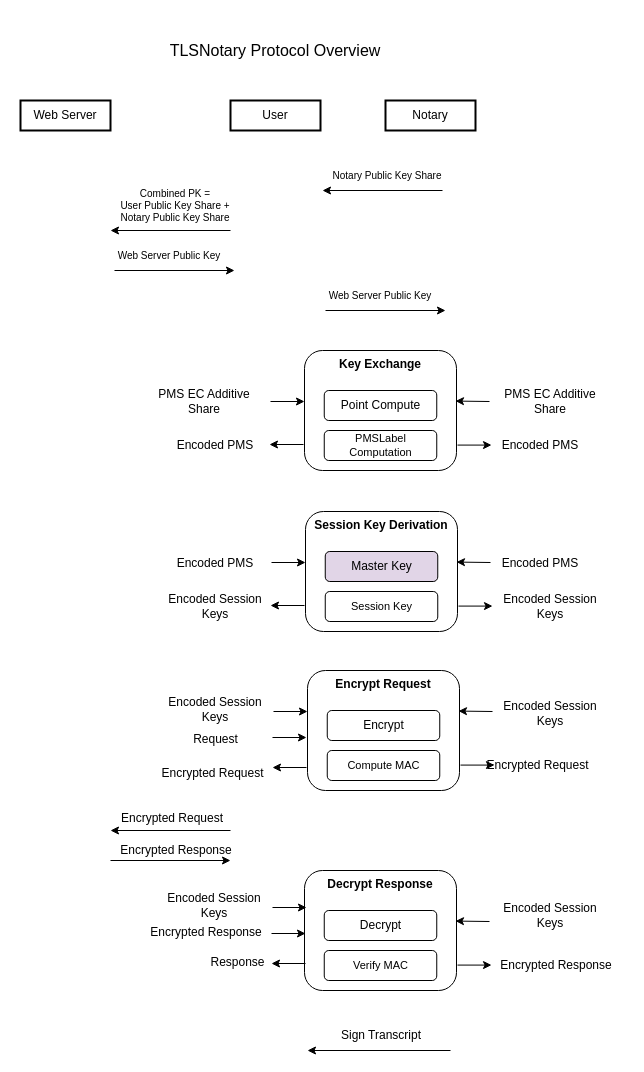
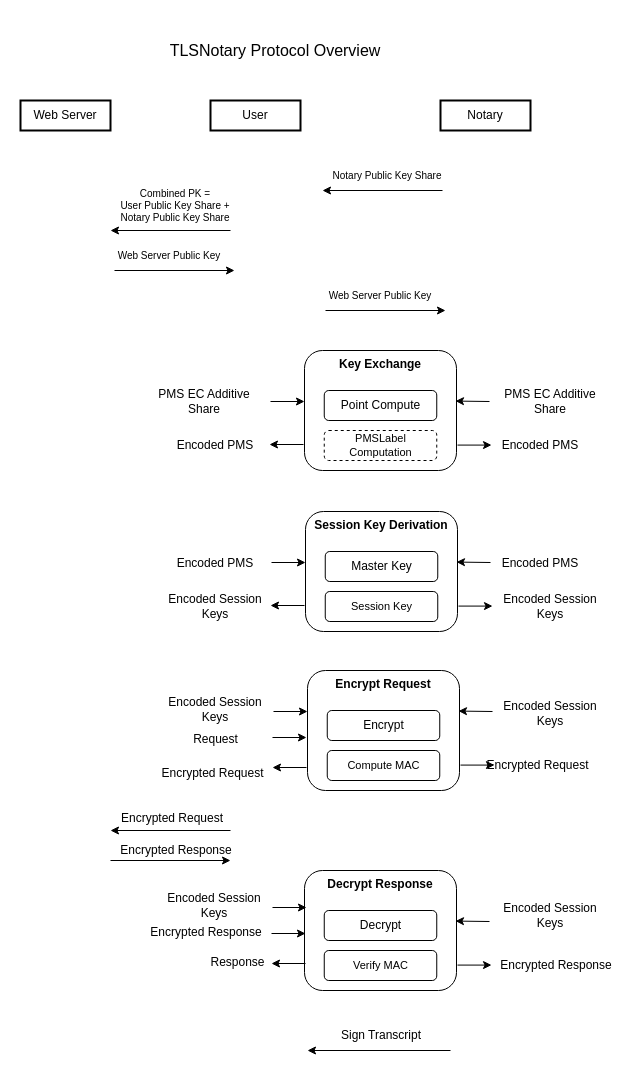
  <mxCell id="0" />
  <mxCell id="1" parent="0" />
  <mxCell id="2" value="TLSNotary Protocol Overview" style="text;html=1;strokeColor=none;fillColor=none;align=center;verticalAlign=middle;whiteSpace=wrap;rounded=0;fontSize=16;" vertex="1" parent="1"><mxGeometry x="110" y="20" width="330" height="60" as="geometry" /></mxCell>
  <mxCell id="3" value="Web Server" style="text;html=1;strokeColor=default;fillColor=none;align=center;verticalAlign=middle;whiteSpace=wrap;rounded=0;strokeWidth=2;" vertex="1" parent="1"><mxGeometry x="20" y="100" width="90" height="30" as="geometry" /></mxCell>
- <mxCell id="4" value="User" style="text;html=1;strokeColor=default;fillColor=none;align=center;verticalAlign=middle;whiteSpace=wrap;rounded=0;strokeWidth=2;" vertex="1" parent="1"><mxGeometry x="230" y="100" width="90" height="30" as="geometry" /></mxCell>
- <mxCell id="5" value="Notary" style="text;html=1;strokeColor=default;fillColor=none;align=center;verticalAlign=middle;whiteSpace=wrap;rounded=0;strokeWidth=2;" vertex="1" parent="1"><mxGeometry x="385" y="100" width="90" height="30" as="geometry" /></mxCell>
+ <mxCell id="4" value="User" style="text;html=1;strokeColor=default;fillColor=none;align=center;verticalAlign=middle;whiteSpace=wrap;rounded=0;strokeWidth=2;" vertex="1" parent="1"><mxGeometry x="210" y="100" width="90" height="30" as="geometry" /></mxCell>
+ <mxCell id="5" value="Notary" style="text;html=1;strokeColor=default;fillColor=none;align=center;verticalAlign=middle;whiteSpace=wrap;rounded=0;strokeWidth=2;" vertex="1" parent="1"><mxGeometry x="440" y="100" width="90" height="30" as="geometry" /></mxCell>
  <mxCell id="6" value="" style="group" vertex="1" connectable="0" parent="1"><mxGeometry x="322" y="160" width="130" height="30" as="geometry" /></mxCell>
  <mxCell id="7" value="" style="endArrow=classic;html=1;rounded=0;" edge="1" parent="6"><mxGeometry width="50" height="50" relative="1" as="geometry"><mxPoint x="120" y="30" as="sourcePoint" /><mxPoint y="30" as="targetPoint" /></mxGeometry></mxCell>
  <mxCell id="8" value="&lt;font style=&quot;font-size: 10px;&quot;&gt;Notary Public Key Share&lt;br&gt;&lt;/font&gt;" style="text;html=1;strokeColor=none;fillColor=none;align=center;verticalAlign=middle;whiteSpace=wrap;rounded=0;" vertex="1" parent="6"><mxGeometry width="130" height="30" as="geometry" /></mxCell>
  <mxCell id="9" value="" style="endArrow=classic;html=1;rounded=0;" edge="1" parent="1"><mxGeometry width="50" height="50" relative="1" as="geometry"><mxPoint x="230" y="230" as="sourcePoint" /><mxPoint x="110" y="230" as="targetPoint" /></mxGeometry></mxCell>
  <mxCell id="10" value="&lt;div style=&quot;font-size: 10px;&quot;&gt;&lt;font style=&quot;font-size: 10px;&quot;&gt;Combined PK =&lt;/font&gt;&lt;/div&gt;&lt;div style=&quot;font-size: 10px;&quot;&gt;&lt;font style=&quot;font-size: 10px;&quot;&gt;User Public Key Share +&lt;/font&gt;&lt;/div&gt;&lt;div style=&quot;font-size: 10px;&quot;&gt;&lt;font style=&quot;font-size: 10px;&quot;&gt;Notary Public Key Share&lt;font style=&quot;font-size: 10px;&quot;&gt;&lt;br&gt;&lt;/font&gt;&lt;/font&gt;&lt;/div&gt;" style="text;html=1;strokeColor=none;fillColor=none;align=center;verticalAlign=middle;whiteSpace=wrap;rounded=0;" vertex="1" parent="1"><mxGeometry x="110" y="190" width="130" height="30" as="geometry" /></mxCell>
  <mxCell id="11" value="" style="endArrow=classic;html=1;rounded=0;" edge="1" parent="1"><mxGeometry width="50" height="50" relative="1" as="geometry"><mxPoint x="114" y="270" as="sourcePoint" /><mxPoint x="234" y="270" as="targetPoint" /></mxGeometry></mxCell>
  <mxCell id="12" value="Web Server Public Key" style="text;html=1;strokeColor=none;fillColor=none;align=center;verticalAlign=middle;whiteSpace=wrap;rounded=0;fontSize=10;" vertex="1" parent="1"><mxGeometry x="114" y="240" width="110" height="30" as="geometry" /></mxCell>
  <mxCell id="13" value="" style="endArrow=classic;html=1;rounded=0;" edge="1" parent="1"><mxGeometry width="50" height="50" relative="1" as="geometry"><mxPoint x="325" y="310" as="sourcePoint" /><mxPoint x="445" y="310" as="targetPoint" /></mxGeometry></mxCell>
  <mxCell id="14" value="Web Server Public Key" style="text;html=1;strokeColor=none;fillColor=none;align=center;verticalAlign=middle;whiteSpace=wrap;rounded=0;fontSize=10;" vertex="1" parent="1"><mxGeometry x="325" y="280" width="110" height="30" as="geometry" /></mxCell>
  <mxCell id="15" value="&lt;b&gt;Key Exchange&lt;/b&gt;" style="rounded=1;whiteSpace=wrap;html=1;verticalAlign=top;" vertex="1" parent="1"><mxGeometry x="304" y="350" width="152" height="120" as="geometry" /></mxCell>
  <mxCell id="16" value="Point Compute" style="rounded=1;whiteSpace=wrap;html=1;" vertex="1" parent="1"><mxGeometry x="323.75" y="390" width="112.5" height="30" as="geometry" /></mxCell>
  <mxCell id="17" value="" style="endArrow=classic;html=1;rounded=0;" edge="1" parent="1"><mxGeometry width="50" height="50" relative="1" as="geometry"><mxPoint x="270" y="401" as="sourcePoint" /><mxPoint x="304" y="401" as="targetPoint" /></mxGeometry></mxCell>
  <mxCell id="18" value="" style="endArrow=classic;html=1;rounded=0;" edge="1" parent="1"><mxGeometry width="50" height="50" relative="1" as="geometry"><mxPoint x="303" y="444" as="sourcePoint" /><mxPoint x="269" y="444" as="targetPoint" /></mxGeometry></mxCell>
- <mxCell id="19" value="&lt;div style=&quot;font-size: 11px;&quot;&gt;PMSLabel&lt;/div&gt;&lt;div style=&quot;font-size: 11px;&quot;&gt;Computation&lt;br style=&quot;font-size: 11px;&quot;&gt;&lt;/div&gt;" style="rounded=1;whiteSpace=wrap;html=1;fontSize=11;" vertex="1" parent="1"><mxGeometry x="323.75" y="430" width="112.5" height="30" as="geometry" /></mxCell>
+ <mxCell id="19" value="&lt;div style=&quot;font-size: 11px;&quot;&gt;PMSLabel&lt;/div&gt;&lt;div style=&quot;font-size: 11px;&quot;&gt;Computation&lt;br style=&quot;font-size: 11px;&quot;&gt;&lt;/div&gt;" style="rounded=1;whiteSpace=wrap;html=1;fontSize=11;dashed=1;" vertex="1" parent="1"><mxGeometry x="323.75" y="430" width="112.5" height="30" as="geometry" /></mxCell>
  <mxCell id="20" value="" style="endArrow=classic;html=1;rounded=0;" edge="1" parent="1"><mxGeometry width="50" height="50" relative="1" as="geometry"><mxPoint x="489" y="401" as="sourcePoint" /><mxPoint x="455" y="400.58" as="targetPoint" /></mxGeometry></mxCell>
  <mxCell id="21" value="" style="endArrow=classic;html=1;rounded=0;" edge="1" parent="1"><mxGeometry width="50" height="50" relative="1" as="geometry"><mxPoint x="457" y="444.58" as="sourcePoint" /><mxPoint x="491" y="444.58" as="targetPoint" /></mxGeometry></mxCell>
  <mxCell id="22" value="&lt;b&gt;Session Key Derivation&lt;br&gt;&lt;/b&gt;" style="rounded=1;whiteSpace=wrap;html=1;verticalAlign=top;" vertex="1" parent="1"><mxGeometry x="305" y="511" width="152" height="120" as="geometry" /></mxCell>
- <mxCell id="23" value="Master Key" style="rounded=1;whiteSpace=wrap;html=1;fillColor=#e1d5e7;" vertex="1" parent="1"><mxGeometry x="324.75" y="551" width="112.5" height="30" as="geometry" /></mxCell>
+ <mxCell id="23" value="Master Key" style="rounded=1;whiteSpace=wrap;html=1;" vertex="1" parent="1"><mxGeometry x="324.75" y="551" width="112.5" height="30" as="geometry" /></mxCell>
  <mxCell id="24" value="" style="endArrow=classic;html=1;rounded=0;" edge="1" parent="1"><mxGeometry width="50" height="50" relative="1" as="geometry"><mxPoint x="271" y="562" as="sourcePoint" /><mxPoint x="305" y="562" as="targetPoint" /></mxGeometry></mxCell>
  <mxCell id="25" value="" style="endArrow=classic;html=1;rounded=0;" edge="1" parent="1"><mxGeometry width="50" height="50" relative="1" as="geometry"><mxPoint x="304" y="605" as="sourcePoint" /><mxPoint x="270" y="605" as="targetPoint" /></mxGeometry></mxCell>
  <mxCell id="26" value="Session Key" style="rounded=1;whiteSpace=wrap;html=1;fontSize=11;" vertex="1" parent="1"><mxGeometry x="324.75" y="591" width="112.5" height="30" as="geometry" /></mxCell>
  <mxCell id="27" value="" style="endArrow=classic;html=1;rounded=0;" edge="1" parent="1"><mxGeometry width="50" height="50" relative="1" as="geometry"><mxPoint x="490" y="562" as="sourcePoint" /><mxPoint x="456" y="561.58" as="targetPoint" /></mxGeometry></mxCell>
  <mxCell id="28" value="" style="endArrow=classic;html=1;rounded=0;" edge="1" parent="1"><mxGeometry width="50" height="50" relative="1" as="geometry"><mxPoint x="458" y="605.58" as="sourcePoint" /><mxPoint x="492" y="605.58" as="targetPoint" /></mxGeometry></mxCell>
  <mxCell id="29" value="&lt;b&gt;Encrypt Request&lt;br&gt;&lt;/b&gt;" style="rounded=1;whiteSpace=wrap;html=1;verticalAlign=top;" vertex="1" parent="1"><mxGeometry x="307" y="670" width="152" height="120" as="geometry" /></mxCell>
  <mxCell id="30" value="Encrypt" style="rounded=1;whiteSpace=wrap;html=1;" vertex="1" parent="1"><mxGeometry x="326.75" y="710" width="112.5" height="30" as="geometry" /></mxCell>
  <mxCell id="31" value="" style="endArrow=classic;html=1;rounded=0;" edge="1" parent="1"><mxGeometry width="50" height="50" relative="1" as="geometry"><mxPoint x="273" y="711" as="sourcePoint" /><mxPoint x="307" y="711" as="targetPoint" /></mxGeometry></mxCell>
  <mxCell id="32" value="" style="endArrow=classic;html=1;rounded=0;" edge="1" parent="1"><mxGeometry width="50" height="50" relative="1" as="geometry"><mxPoint x="306" y="767" as="sourcePoint" /><mxPoint x="272" y="767" as="targetPoint" /></mxGeometry></mxCell>
  <mxCell id="33" value="Compute MAC" style="rounded=1;whiteSpace=wrap;html=1;fontSize=11;" vertex="1" parent="1"><mxGeometry x="326.75" y="750" width="112.5" height="30" as="geometry" /></mxCell>
  <mxCell id="34" value="" style="endArrow=classic;html=1;rounded=0;" edge="1" parent="1"><mxGeometry width="50" height="50" relative="1" as="geometry"><mxPoint x="492" y="711" as="sourcePoint" /><mxPoint x="458" y="710.58" as="targetPoint" /></mxGeometry></mxCell>
  <mxCell id="35" value="" style="endArrow=classic;html=1;rounded=0;" edge="1" parent="1"><mxGeometry width="50" height="50" relative="1" as="geometry"><mxPoint x="460" y="764.58" as="sourcePoint" /><mxPoint x="494" y="764.58" as="targetPoint" /></mxGeometry></mxCell>
  <mxCell id="36" value="PMS EC Additive Share" style="text;html=1;strokeColor=none;fillColor=none;align=center;verticalAlign=middle;whiteSpace=wrap;rounded=0;" vertex="1" parent="1"><mxGeometry x="144" y="386" width="120" height="30" as="geometry" /></mxCell>
  <mxCell id="37" value="&lt;b&gt;Decrypt Response&lt;br&gt;&lt;/b&gt;" style="rounded=1;whiteSpace=wrap;html=1;verticalAlign=top;" vertex="1" parent="1"><mxGeometry x="304" y="870" width="152" height="120" as="geometry" /></mxCell>
  <mxCell id="38" value="Decrypt" style="rounded=1;whiteSpace=wrap;html=1;" vertex="1" parent="1"><mxGeometry x="323.75" y="910" width="112.5" height="30" as="geometry" /></mxCell>
  <mxCell id="39" value="Verify MAC" style="rounded=1;whiteSpace=wrap;html=1;fontSize=11;" vertex="1" parent="1"><mxGeometry x="323.75" y="950" width="112.5" height="30" as="geometry" /></mxCell>
  <mxCell id="40" value="" style="endArrow=classic;html=1;rounded=0;" edge="1" parent="1"><mxGeometry width="50" height="50" relative="1" as="geometry"><mxPoint x="489" y="921" as="sourcePoint" /><mxPoint x="455" y="920.58" as="targetPoint" /></mxGeometry></mxCell>
  <mxCell id="41" value="" style="endArrow=classic;html=1;rounded=0;" edge="1" parent="1"><mxGeometry width="50" height="50" relative="1" as="geometry"><mxPoint x="457" y="964.58" as="sourcePoint" /><mxPoint x="491" y="964.58" as="targetPoint" /></mxGeometry></mxCell>
  <mxCell id="42" value="PMS EC Additive Share" style="text;html=1;strokeColor=none;fillColor=none;align=center;verticalAlign=middle;whiteSpace=wrap;rounded=0;" vertex="1" parent="1"><mxGeometry x="490" y="386" width="120" height="30" as="geometry" /></mxCell>
  <mxCell id="43" value="Encoded PMS" style="text;html=1;strokeColor=none;fillColor=none;align=center;verticalAlign=middle;whiteSpace=wrap;rounded=0;" vertex="1" parent="1"><mxGeometry x="155" y="430" width="120" height="30" as="geometry" /></mxCell>
  <mxCell id="44" value="Encoded PMS" style="text;html=1;strokeColor=none;fillColor=none;align=center;verticalAlign=middle;whiteSpace=wrap;rounded=0;" vertex="1" parent="1"><mxGeometry x="480" y="430" width="120" height="30" as="geometry" /></mxCell>
  <mxCell id="45" value="Encoded PMS" style="text;html=1;strokeColor=none;fillColor=none;align=center;verticalAlign=middle;whiteSpace=wrap;rounded=0;" vertex="1" parent="1"><mxGeometry x="155" y="548" width="120" height="30" as="geometry" /></mxCell>
  <mxCell id="46" value="Encoded PMS" style="text;html=1;strokeColor=none;fillColor=none;align=center;verticalAlign=middle;whiteSpace=wrap;rounded=0;" vertex="1" parent="1"><mxGeometry x="480" y="548" width="120" height="30" as="geometry" /></mxCell>
  <mxCell id="47" value="Encoded Session Keys" style="text;html=1;strokeColor=none;fillColor=none;align=center;verticalAlign=middle;whiteSpace=wrap;rounded=0;" vertex="1" parent="1"><mxGeometry x="155" y="591" width="120" height="30" as="geometry" /></mxCell>
  <mxCell id="48" value="Encoded Session Keys" style="text;html=1;strokeColor=none;fillColor=none;align=center;verticalAlign=middle;whiteSpace=wrap;rounded=0;" vertex="1" parent="1"><mxGeometry x="490" y="591" width="120" height="30" as="geometry" /></mxCell>
  <mxCell id="49" value="Encoded Session Keys" style="text;html=1;strokeColor=none;fillColor=none;align=center;verticalAlign=middle;whiteSpace=wrap;rounded=0;" vertex="1" parent="1"><mxGeometry x="155" y="694" width="120" height="30" as="geometry" /></mxCell>
  <mxCell id="50" value="Encoded Session Keys" style="text;html=1;strokeColor=none;fillColor=none;align=center;verticalAlign=middle;whiteSpace=wrap;rounded=0;" vertex="1" parent="1"><mxGeometry x="490" y="698" width="120" height="30" as="geometry" /></mxCell>
  <mxCell id="51" value="Encrypted Request" style="text;html=1;strokeColor=none;fillColor=none;align=center;verticalAlign=middle;whiteSpace=wrap;rounded=0;" vertex="1" parent="1"><mxGeometry x="155" y="755" width="115" height="35" as="geometry" /></mxCell>
  <mxCell id="52" value="" style="endArrow=classic;html=1;rounded=0;" edge="1" parent="1"><mxGeometry width="50" height="50" relative="1" as="geometry"><mxPoint x="272" y="737" as="sourcePoint" /><mxPoint x="306" y="737" as="targetPoint" /></mxGeometry></mxCell>
  <mxCell id="53" value="Request" style="text;html=1;strokeColor=none;fillColor=none;align=center;verticalAlign=middle;whiteSpace=wrap;rounded=0;" vertex="1" parent="1"><mxGeometry x="158" y="721" width="115" height="35" as="geometry" /></mxCell>
  <mxCell id="54" value="Encrypted Request" style="text;html=1;strokeColor=none;fillColor=none;align=center;verticalAlign=middle;whiteSpace=wrap;rounded=0;" vertex="1" parent="1"><mxGeometry x="480" y="747.5" width="115" height="35" as="geometry" /></mxCell>
  <mxCell id="55" value="" style="endArrow=classic;html=1;rounded=0;" edge="1" parent="1"><mxGeometry width="50" height="50" relative="1" as="geometry"><mxPoint x="272" y="907" as="sourcePoint" /><mxPoint x="306" y="907" as="targetPoint" /></mxGeometry></mxCell>
  <mxCell id="56" value="" style="endArrow=classic;html=1;rounded=0;" edge="1" parent="1"><mxGeometry width="50" height="50" relative="1" as="geometry"><mxPoint x="305" y="963" as="sourcePoint" /><mxPoint x="271" y="963" as="targetPoint" /></mxGeometry></mxCell>
  <mxCell id="57" value="Encoded Session Keys" style="text;html=1;strokeColor=none;fillColor=none;align=center;verticalAlign=middle;whiteSpace=wrap;rounded=0;" vertex="1" parent="1"><mxGeometry x="154" y="890" width="120" height="30" as="geometry" /></mxCell>
  <mxCell id="58" value="Response" style="text;html=1;strokeColor=none;fillColor=none;align=center;verticalAlign=middle;whiteSpace=wrap;rounded=0;" vertex="1" parent="1"><mxGeometry x="180" y="944" width="115" height="35" as="geometry" /></mxCell>
  <mxCell id="59" value="" style="endArrow=classic;html=1;rounded=0;" edge="1" parent="1"><mxGeometry width="50" height="50" relative="1" as="geometry"><mxPoint x="271" y="933" as="sourcePoint" /><mxPoint x="305" y="933" as="targetPoint" /></mxGeometry></mxCell>
  <mxCell id="60" value="Encrypted Response" style="text;html=1;strokeColor=none;fillColor=none;align=center;verticalAlign=middle;whiteSpace=wrap;rounded=0;" vertex="1" parent="1"><mxGeometry x="140" y="914" width="132" height="35" as="geometry" /></mxCell>
  <mxCell id="61" value="Encrypted Response" style="text;html=1;strokeColor=none;fillColor=none;align=center;verticalAlign=middle;whiteSpace=wrap;rounded=0;" vertex="1" parent="1"><mxGeometry x="490" y="947.5" width="132" height="35" as="geometry" /></mxCell>
  <mxCell id="62" value="Encoded Session Keys" style="text;html=1;strokeColor=none;fillColor=none;align=center;verticalAlign=middle;whiteSpace=wrap;rounded=0;" vertex="1" parent="1"><mxGeometry x="490" y="900" width="120" height="30" as="geometry" /></mxCell>
  <mxCell id="63" value="" style="endArrow=classic;html=1;rounded=0;" edge="1" parent="1"><mxGeometry width="50" height="50" relative="1" as="geometry"><mxPoint x="230" y="830" as="sourcePoint" /><mxPoint x="110" y="830" as="targetPoint" /></mxGeometry></mxCell>
  <mxCell id="64" value="" style="endArrow=classic;html=1;rounded=0;" edge="1" parent="1"><mxGeometry width="50" height="50" relative="1" as="geometry"><mxPoint x="110" y="860" as="sourcePoint" /><mxPoint x="230" y="860" as="targetPoint" /></mxGeometry></mxCell>
  <mxCell id="65" value="Encrypted Request" style="text;html=1;strokeColor=none;fillColor=none;align=center;verticalAlign=middle;whiteSpace=wrap;rounded=0;" vertex="1" parent="1"><mxGeometry x="107" y="803" width="130" height="30" as="geometry" /></mxCell>
  <mxCell id="66" value="Encrypted Response" style="text;html=1;strokeColor=none;fillColor=none;align=center;verticalAlign=middle;whiteSpace=wrap;rounded=0;" vertex="1" parent="1"><mxGeometry x="111" y="835" width="130" height="30" as="geometry" /></mxCell>
  <mxCell id="67" value="" style="endArrow=classic;html=1;rounded=0;" edge="1" parent="1"><mxGeometry width="50" height="50" relative="1" as="geometry"><mxPoint x="450" y="1050" as="sourcePoint" /><mxPoint x="307" y="1050" as="targetPoint" /></mxGeometry></mxCell>
  <mxCell id="68" value="Sign Transcript" style="text;html=1;strokeColor=none;fillColor=none;align=center;verticalAlign=middle;whiteSpace=wrap;rounded=0;" vertex="1" parent="1"><mxGeometry x="321" y="1020" width="120" height="30" as="geometry" /></mxCell>
